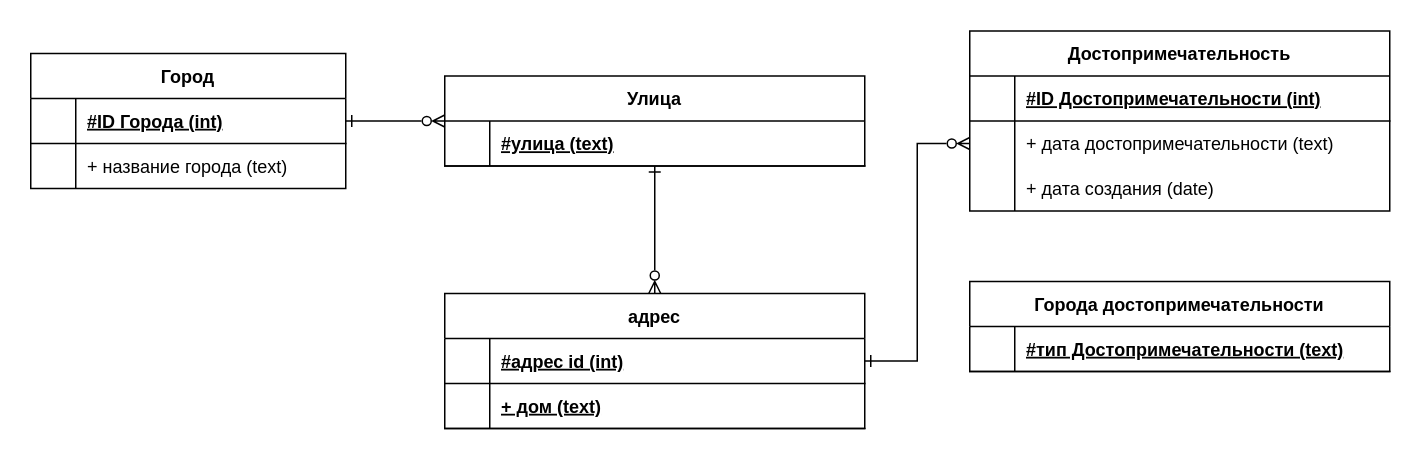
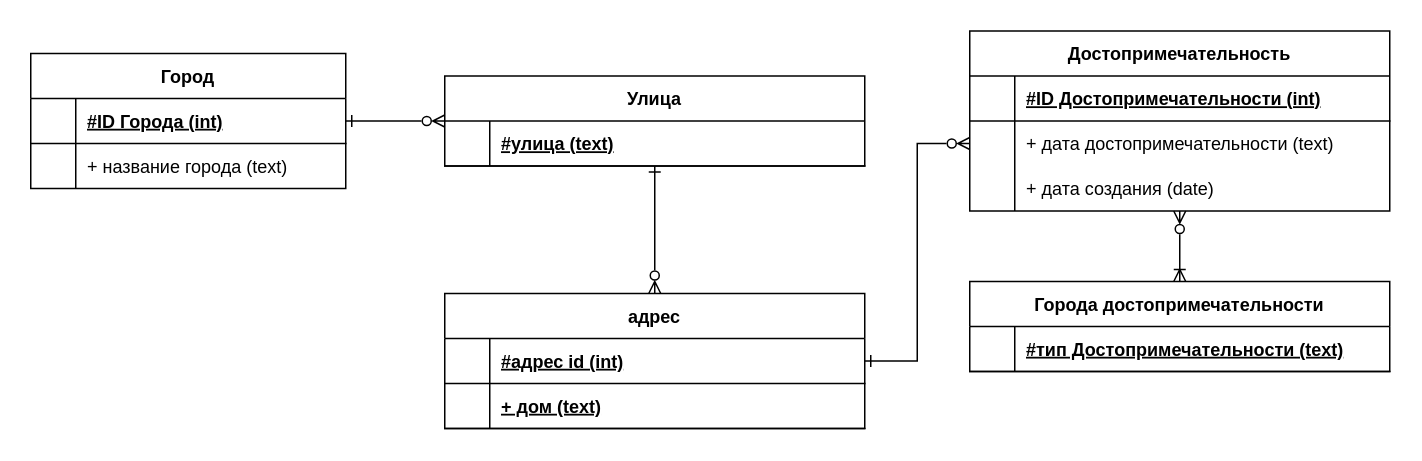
  <mxCell id="0" />
  <mxCell id="1" parent="0" />
  <mxCell id="2" value="Город" style="shape=table;startSize=30;container=1;collapsible=1;childLayout=tableLayout;fixedRows=1;rowLines=0;fontStyle=1;align=center;resizeLast=1;" parent="1" vertex="1"><mxGeometry x="20" y="35" width="210.0" height="90" as="geometry" /></mxCell>
  <mxCell id="3" value="" style="shape=tableRow;horizontal=0;startSize=0;swimlaneHead=0;swimlaneBody=0;fillColor=none;collapsible=0;dropTarget=0;points=[[0,0.5],[1,0.5]];portConstraint=eastwest;strokeColor=inherit;top=0;left=0;right=0;bottom=1;" parent="2" vertex="1"><mxGeometry y="30" width="210.0" height="30" as="geometry" /></mxCell>
  <mxCell id="4" value="" style="shape=partialRectangle;overflow=hidden;connectable=0;fillColor=none;strokeColor=inherit;top=0;left=0;bottom=0;right=0;fontStyle=1;" parent="3" vertex="1"><mxGeometry width="30" height="30" as="geometry"><mxRectangle width="30" height="30" as="alternateBounds" /></mxGeometry></mxCell>
  <mxCell id="5" value="#ID Города (int)" style="shape=partialRectangle;overflow=hidden;connectable=0;fillColor=none;align=left;strokeColor=inherit;top=0;left=0;bottom=0;right=0;spacingLeft=6;fontStyle=5;" parent="3" vertex="1"><mxGeometry x="30" width="180.0" height="30" as="geometry"><mxRectangle width="180.0" height="30" as="alternateBounds" /></mxGeometry></mxCell>
  <mxCell id="6" value="" style="shape=tableRow;horizontal=0;startSize=0;swimlaneHead=0;swimlaneBody=0;fillColor=none;collapsible=0;dropTarget=0;points=[[0,0.5],[1,0.5]];portConstraint=eastwest;strokeColor=inherit;top=0;left=0;right=0;bottom=0;" parent="2" vertex="1"><mxGeometry y="60" width="210.0" height="30" as="geometry" /></mxCell>
  <mxCell id="7" value="" style="shape=partialRectangle;overflow=hidden;connectable=0;fillColor=none;strokeColor=inherit;top=0;left=0;bottom=0;right=0;" parent="6" vertex="1"><mxGeometry width="30" height="30" as="geometry"><mxRectangle width="30" height="30" as="alternateBounds" /></mxGeometry></mxCell>
  <mxCell id="8" value="+ название города (text)" style="shape=partialRectangle;overflow=hidden;connectable=0;fillColor=none;align=left;strokeColor=inherit;top=0;left=0;bottom=0;right=0;spacingLeft=6;" parent="6" vertex="1"><mxGeometry x="30" width="180.0" height="30" as="geometry"><mxRectangle width="180.0" height="30" as="alternateBounds" /></mxGeometry></mxCell>
  <mxCell id="9" value="Достопримечательность" style="shape=table;startSize=30;container=1;collapsible=1;childLayout=tableLayout;fixedRows=1;rowLines=0;fontStyle=1;align=center;resizeLast=1;" parent="1" vertex="1"><mxGeometry x="646" y="20" width="280" height="120" as="geometry" /></mxCell>
  <mxCell id="10" value="" style="shape=tableRow;horizontal=0;startSize=0;swimlaneHead=0;swimlaneBody=0;fillColor=none;collapsible=0;dropTarget=0;points=[[0,0.5],[1,0.5]];portConstraint=eastwest;strokeColor=inherit;top=0;left=0;right=0;bottom=1;" parent="9" vertex="1"><mxGeometry y="30" width="280" height="30" as="geometry" /></mxCell>
  <mxCell id="11" value="" style="shape=partialRectangle;overflow=hidden;connectable=0;fillColor=none;strokeColor=inherit;top=0;left=0;bottom=0;right=0;fontStyle=1;" parent="10" vertex="1"><mxGeometry width="30" height="30" as="geometry"><mxRectangle width="30" height="30" as="alternateBounds" /></mxGeometry></mxCell>
  <mxCell id="12" value="#ID Достопримечательности (int)" style="shape=partialRectangle;overflow=hidden;connectable=0;fillColor=none;align=left;strokeColor=inherit;top=0;left=0;bottom=0;right=0;spacingLeft=6;fontStyle=5;" parent="10" vertex="1"><mxGeometry x="30" width="250" height="30" as="geometry"><mxRectangle width="250" height="30" as="alternateBounds" /></mxGeometry></mxCell>
  <mxCell id="13" value="" style="shape=tableRow;horizontal=0;startSize=0;swimlaneHead=0;swimlaneBody=0;fillColor=none;collapsible=0;dropTarget=0;points=[[0,0.5],[1,0.5]];portConstraint=eastwest;strokeColor=inherit;top=0;left=0;right=0;bottom=0;" parent="9" vertex="1"><mxGeometry y="60" width="280" height="30" as="geometry" /></mxCell>
  <mxCell id="14" value="" style="shape=partialRectangle;overflow=hidden;connectable=0;fillColor=none;strokeColor=inherit;top=0;left=0;bottom=0;right=0;" parent="13" vertex="1"><mxGeometry width="30" height="30" as="geometry"><mxRectangle width="30" height="30" as="alternateBounds" /></mxGeometry></mxCell>
  <mxCell id="15" value="+ дата достопримечательности (text)" style="shape=partialRectangle;overflow=hidden;connectable=0;fillColor=none;align=left;strokeColor=inherit;top=0;left=0;bottom=0;right=0;spacingLeft=6;" parent="13" vertex="1"><mxGeometry x="30" width="250" height="30" as="geometry"><mxRectangle width="250" height="30" as="alternateBounds" /></mxGeometry></mxCell>
  <mxCell id="16" value="" style="shape=tableRow;horizontal=0;startSize=0;swimlaneHead=0;swimlaneBody=0;fillColor=none;collapsible=0;dropTarget=0;points=[[0,0.5],[1,0.5]];portConstraint=eastwest;strokeColor=inherit;top=0;left=0;right=0;bottom=0;" parent="9" vertex="1"><mxGeometry y="90" width="280" height="30" as="geometry" /></mxCell>
  <mxCell id="17" value="" style="shape=partialRectangle;overflow=hidden;connectable=0;fillColor=none;strokeColor=inherit;top=0;left=0;bottom=0;right=0;" parent="16" vertex="1"><mxGeometry width="30" height="30" as="geometry"><mxRectangle width="30" height="30" as="alternateBounds" /></mxGeometry></mxCell>
  <mxCell id="18" value="+ дата создания (date)" style="shape=partialRectangle;overflow=hidden;connectable=0;fillColor=none;align=left;strokeColor=inherit;top=0;left=0;bottom=0;right=0;spacingLeft=6;" parent="16" vertex="1"><mxGeometry x="30" width="250" height="30" as="geometry"><mxRectangle width="250" height="30" as="alternateBounds" /></mxGeometry></mxCell>
+ <mxCell id="19" style="edgeStyle=orthogonalEdgeStyle;rounded=0;orthogonalLoop=1;jettySize=auto;html=1;exitX=0.5;exitY=0;exitDx=0;exitDy=0;endArrow=ERzeroToMany;endFill=0;startArrow=ERoneToMany;startFill=0;" edge="1" parent="1" source="20" target="9"><mxGeometry relative="1" as="geometry" /></mxCell>
  <mxCell id="20" value="Города достопримечательности" style="shape=table;startSize=30;container=1;collapsible=1;childLayout=tableLayout;fixedRows=1;rowLines=0;fontStyle=1;align=center;resizeLast=1;" parent="1" vertex="1"><mxGeometry x="646" y="187" width="280" height="60" as="geometry" /></mxCell>
  <mxCell id="21" value="" style="shape=tableRow;horizontal=0;startSize=0;swimlaneHead=0;swimlaneBody=0;fillColor=none;collapsible=0;dropTarget=0;points=[[0,0.5],[1,0.5]];portConstraint=eastwest;strokeColor=inherit;top=0;left=0;right=0;bottom=1;" parent="20" vertex="1"><mxGeometry y="30" width="280" height="30" as="geometry" /></mxCell>
  <mxCell id="22" value="" style="shape=partialRectangle;overflow=hidden;connectable=0;fillColor=none;strokeColor=inherit;top=0;left=0;bottom=0;right=0;fontStyle=1;" parent="21" vertex="1"><mxGeometry width="30" height="30" as="geometry"><mxRectangle width="30" height="30" as="alternateBounds" /></mxGeometry></mxCell>
  <mxCell id="23" value="#тип Достопримечательности (text)" style="shape=partialRectangle;overflow=hidden;connectable=0;fillColor=none;align=left;strokeColor=inherit;top=0;left=0;bottom=0;right=0;spacingLeft=6;fontStyle=5;" parent="21" vertex="1"><mxGeometry x="30" width="250" height="30" as="geometry"><mxRectangle width="250" height="30" as="alternateBounds" /></mxGeometry></mxCell>
  <mxCell id="24" style="edgeStyle=orthogonalEdgeStyle;rounded=0;orthogonalLoop=1;jettySize=auto;html=1;endArrow=ERzeroToMany;endFill=0;startArrow=ERone;startFill=0;" edge="1" parent="1" source="25" target="29"><mxGeometry relative="1" as="geometry" /></mxCell>
  <mxCell id="25" value="Улица" style="shape=table;startSize=30;container=1;collapsible=1;childLayout=tableLayout;fixedRows=1;rowLines=0;fontStyle=1;align=center;resizeLast=1;" parent="1" vertex="1"><mxGeometry x="296" y="50" width="280" height="60" as="geometry" /></mxCell>
  <mxCell id="26" value="" style="shape=tableRow;horizontal=0;startSize=0;swimlaneHead=0;swimlaneBody=0;fillColor=none;collapsible=0;dropTarget=0;points=[[0,0.5],[1,0.5]];portConstraint=eastwest;strokeColor=inherit;top=0;left=0;right=0;bottom=1;" parent="25" vertex="1"><mxGeometry y="30" width="280" height="30" as="geometry" /></mxCell>
  <mxCell id="27" value="" style="shape=partialRectangle;overflow=hidden;connectable=0;fillColor=none;strokeColor=inherit;top=0;left=0;bottom=0;right=0;fontStyle=1;" parent="26" vertex="1"><mxGeometry width="30" height="30" as="geometry"><mxRectangle width="30" height="30" as="alternateBounds" /></mxGeometry></mxCell>
  <mxCell id="28" value="#улица (text)" style="shape=partialRectangle;overflow=hidden;connectable=0;fillColor=none;align=left;strokeColor=inherit;top=0;left=0;bottom=0;right=0;spacingLeft=6;fontStyle=5;" parent="26" vertex="1"><mxGeometry x="30" width="250" height="30" as="geometry"><mxRectangle width="250" height="30" as="alternateBounds" /></mxGeometry></mxCell>
  <mxCell id="29" value="адрес" style="shape=table;startSize=30;container=1;collapsible=1;childLayout=tableLayout;fixedRows=1;rowLines=0;fontStyle=1;align=center;resizeLast=1;" parent="1" vertex="1"><mxGeometry x="296" y="195" width="280" height="90" as="geometry" /></mxCell>
  <mxCell id="30" value="" style="shape=tableRow;horizontal=0;startSize=0;swimlaneHead=0;swimlaneBody=0;fillColor=none;collapsible=0;dropTarget=0;points=[[0,0.5],[1,0.5]];portConstraint=eastwest;strokeColor=inherit;top=0;left=0;right=0;bottom=1;" parent="29" vertex="1"><mxGeometry y="30" width="280" height="30" as="geometry" /></mxCell>
  <mxCell id="31" value="" style="shape=partialRectangle;overflow=hidden;connectable=0;fillColor=none;strokeColor=inherit;top=0;left=0;bottom=0;right=0;fontStyle=1;" parent="30" vertex="1"><mxGeometry width="30" height="30" as="geometry"><mxRectangle width="30" height="30" as="alternateBounds" /></mxGeometry></mxCell>
  <mxCell id="32" value="#адрес id (int)" style="shape=partialRectangle;overflow=hidden;connectable=0;fillColor=none;align=left;strokeColor=inherit;top=0;left=0;bottom=0;right=0;spacingLeft=6;fontStyle=5;" parent="30" vertex="1"><mxGeometry x="30" width="250" height="30" as="geometry"><mxRectangle width="250" height="30" as="alternateBounds" /></mxGeometry></mxCell>
  <mxCell id="33" value="" style="shape=tableRow;horizontal=0;startSize=0;swimlaneHead=0;swimlaneBody=0;fillColor=none;collapsible=0;dropTarget=0;points=[[0,0.5],[1,0.5]];portConstraint=eastwest;strokeColor=inherit;top=0;left=0;right=0;bottom=1;" vertex="1" parent="29"><mxGeometry y="60" width="280" height="30" as="geometry" /></mxCell>
  <mxCell id="34" value="" style="shape=partialRectangle;overflow=hidden;connectable=0;fillColor=none;strokeColor=inherit;top=0;left=0;bottom=0;right=0;fontStyle=1;" vertex="1" parent="33"><mxGeometry width="30" height="30" as="geometry"><mxRectangle width="30" height="30" as="alternateBounds" /></mxGeometry></mxCell>
  <mxCell id="35" value="+ дом (text)" style="shape=partialRectangle;overflow=hidden;connectable=0;fillColor=none;align=left;strokeColor=inherit;top=0;left=0;bottom=0;right=0;spacingLeft=6;fontStyle=5;" vertex="1" parent="33"><mxGeometry x="30" width="250" height="30" as="geometry"><mxRectangle width="250" height="30" as="alternateBounds" /></mxGeometry></mxCell>
  <mxCell id="36" style="edgeStyle=orthogonalEdgeStyle;rounded=0;orthogonalLoop=1;jettySize=auto;html=1;exitX=1;exitY=0.5;exitDx=0;exitDy=0;entryX=0;entryY=0.5;entryDx=0;entryDy=0;endArrow=ERzeroToMany;endFill=0;startArrow=ERone;startFill=0;" edge="1" parent="1" source="30" target="13"><mxGeometry relative="1" as="geometry" /></mxCell>
  <mxCell id="37" style="edgeStyle=orthogonalEdgeStyle;rounded=0;orthogonalLoop=1;jettySize=auto;html=1;exitX=1;exitY=0.5;exitDx=0;exitDy=0;endArrow=ERzeroToMany;endFill=0;startArrow=ERone;startFill=0;" edge="1" parent="1" source="3" target="25"><mxGeometry relative="1" as="geometry" /></mxCell>
